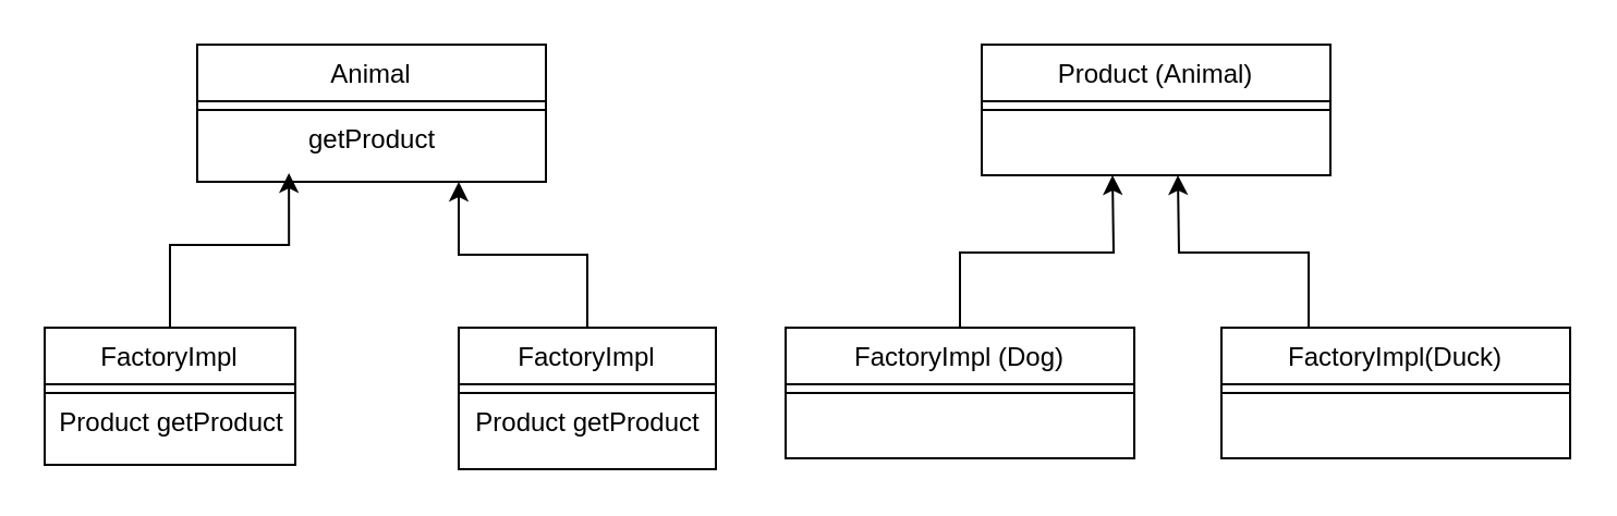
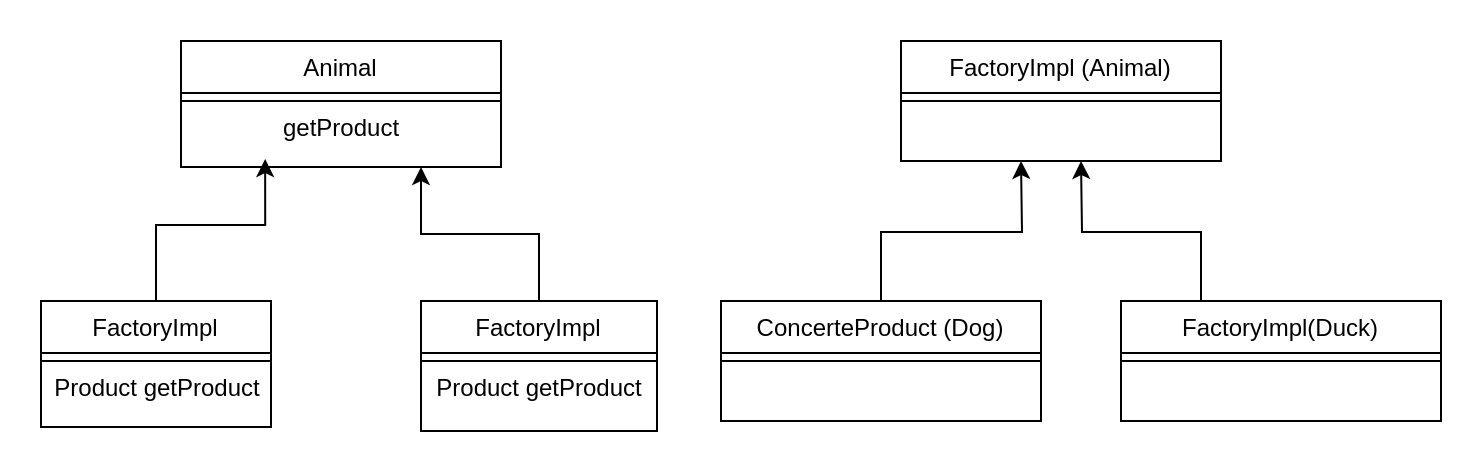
  <mxCell id="0" />
  <mxCell id="1" parent="0" />
- <mxCell id="2" value="Product (Animal)" style="swimlane;fontStyle=0;align=center;verticalAlign=top;childLayout=stackLayout;horizontal=1;startSize=26;horizontalStack=0;resizeParent=1;resizeLast=0;collapsible=1;marginBottom=0;rounded=0;shadow=0;strokeWidth=1;" parent="1" vertex="1"><mxGeometry x="450" y="20" width="160" height="60" as="geometry"><mxRectangle x="130" y="380" width="160" height="26" as="alternateBounds" /></mxGeometry></mxCell>
+ <mxCell id="2" value="FactoryImpl (Animal)" style="swimlane;fontStyle=0;align=center;verticalAlign=top;childLayout=stackLayout;horizontal=1;startSize=26;horizontalStack=0;resizeParent=1;resizeLast=0;collapsible=1;marginBottom=0;rounded=0;shadow=0;strokeWidth=1;" parent="1" vertex="1"><mxGeometry x="450" y="20" width="160" height="60" as="geometry"><mxRectangle x="130" y="380" width="160" height="26" as="alternateBounds" /></mxGeometry></mxCell>
  <mxCell id="3" value="" style="line;html=1;strokeWidth=1;align=left;verticalAlign=middle;spacingTop=-1;spacingLeft=3;spacingRight=3;rotatable=0;labelPosition=right;points=[];portConstraint=eastwest;" parent="2" vertex="1"><mxGeometry y="26" width="160" height="8" as="geometry" /></mxCell>
  <mxCell id="4" style="edgeStyle=orthogonalEdgeStyle;rounded=0;orthogonalLoop=1;jettySize=auto;html=1;" edge="1" parent="1" source="5"><mxGeometry relative="1" as="geometry"><mxPoint x="510" y="80" as="targetPoint" /></mxGeometry></mxCell>
- <mxCell id="5" value="FactoryImpl (Dog)" style="swimlane;fontStyle=0;align=center;verticalAlign=top;childLayout=stackLayout;horizontal=1;startSize=26;horizontalStack=0;resizeParent=1;resizeLast=0;collapsible=1;marginBottom=0;rounded=0;shadow=0;strokeWidth=1;" vertex="1" parent="1"><mxGeometry x="360" y="150" width="160" height="60" as="geometry"><mxRectangle x="130" y="380" width="160" height="26" as="alternateBounds" /></mxGeometry></mxCell>
+ <mxCell id="5" value="ConcerteProduct (Dog)" style="swimlane;fontStyle=0;align=center;verticalAlign=top;childLayout=stackLayout;horizontal=1;startSize=26;horizontalStack=0;resizeParent=1;resizeLast=0;collapsible=1;marginBottom=0;rounded=0;shadow=0;strokeWidth=1;" vertex="1" parent="1"><mxGeometry x="360" y="150" width="160" height="60" as="geometry"><mxRectangle x="130" y="380" width="160" height="26" as="alternateBounds" /></mxGeometry></mxCell>
  <mxCell id="6" value="" style="line;html=1;strokeWidth=1;align=left;verticalAlign=middle;spacingTop=-1;spacingLeft=3;spacingRight=3;rotatable=0;labelPosition=right;points=[];portConstraint=eastwest;" vertex="1" parent="5"><mxGeometry y="26" width="160" height="8" as="geometry" /></mxCell>
  <mxCell id="7" style="edgeStyle=orthogonalEdgeStyle;rounded=0;orthogonalLoop=1;jettySize=auto;html=1;exitX=0.25;exitY=0;exitDx=0;exitDy=0;" edge="1" parent="1" source="8"><mxGeometry relative="1" as="geometry"><mxPoint x="540" y="80" as="targetPoint" /></mxGeometry></mxCell>
  <mxCell id="8" value="FactoryImpl(Duck)" style="swimlane;fontStyle=0;align=center;verticalAlign=top;childLayout=stackLayout;horizontal=1;startSize=26;horizontalStack=0;resizeParent=1;resizeLast=0;collapsible=1;marginBottom=0;rounded=0;shadow=0;strokeWidth=1;" vertex="1" parent="1"><mxGeometry x="560" y="150" width="160" height="60" as="geometry"><mxRectangle x="130" y="380" width="160" height="26" as="alternateBounds" /></mxGeometry></mxCell>
  <mxCell id="9" value="" style="line;html=1;strokeWidth=1;align=left;verticalAlign=middle;spacingTop=-1;spacingLeft=3;spacingRight=3;rotatable=0;labelPosition=right;points=[];portConstraint=eastwest;" vertex="1" parent="8"><mxGeometry y="26" width="160" height="8" as="geometry" /></mxCell>
  <mxCell id="10" value="Animal" style="swimlane;fontStyle=0;align=center;verticalAlign=top;childLayout=stackLayout;horizontal=1;startSize=26;horizontalStack=0;resizeParent=1;resizeLast=0;collapsible=1;marginBottom=0;rounded=0;shadow=0;strokeWidth=1;" vertex="1" parent="1"><mxGeometry x="90" y="20" width="160" height="63" as="geometry"><mxRectangle x="130" y="380" width="160" height="26" as="alternateBounds" /></mxGeometry></mxCell>
  <mxCell id="11" value="" style="line;html=1;strokeWidth=1;align=left;verticalAlign=middle;spacingTop=-1;spacingLeft=3;spacingRight=3;rotatable=0;labelPosition=right;points=[];portConstraint=eastwest;" vertex="1" parent="10"><mxGeometry y="26" width="160" height="8" as="geometry" /></mxCell>
  <mxCell id="12" value="getProduct" style="text;html=1;align=center;verticalAlign=middle;resizable=0;points=[];autosize=1;" vertex="1" parent="10"><mxGeometry y="34" width="160" height="20" as="geometry" /></mxCell>
  <mxCell id="13" style="edgeStyle=orthogonalEdgeStyle;rounded=0;orthogonalLoop=1;jettySize=auto;html=1;entryX=0.263;entryY=1.25;entryDx=0;entryDy=0;entryPerimeter=0;" edge="1" parent="1" source="14" target="12"><mxGeometry relative="1" as="geometry" /></mxCell>
  <mxCell id="14" value="FactoryImpl" style="swimlane;fontStyle=0;align=center;verticalAlign=top;childLayout=stackLayout;horizontal=1;startSize=26;horizontalStack=0;resizeParent=1;resizeLast=0;collapsible=1;marginBottom=0;rounded=0;shadow=0;strokeWidth=1;" vertex="1" parent="1"><mxGeometry x="20" y="150" width="115" height="63" as="geometry"><mxRectangle x="130" y="380" width="160" height="26" as="alternateBounds" /></mxGeometry></mxCell>
  <mxCell id="15" value="" style="line;html=1;strokeWidth=1;align=left;verticalAlign=middle;spacingTop=-1;spacingLeft=3;spacingRight=3;rotatable=0;labelPosition=right;points=[];portConstraint=eastwest;" vertex="1" parent="14"><mxGeometry y="26" width="115" height="8" as="geometry" /></mxCell>
  <mxCell id="16" value="Product getProduct" style="text;html=1;align=center;verticalAlign=middle;resizable=0;points=[];autosize=1;" vertex="1" parent="14"><mxGeometry y="34" width="115" height="20" as="geometry" /></mxCell>
  <mxCell id="17" style="edgeStyle=orthogonalEdgeStyle;rounded=0;orthogonalLoop=1;jettySize=auto;html=1;entryX=0.75;entryY=1;entryDx=0;entryDy=0;" edge="1" parent="1" source="18" target="10"><mxGeometry relative="1" as="geometry" /></mxCell>
  <mxCell id="18" value="FactoryImpl" style="swimlane;fontStyle=0;align=center;verticalAlign=top;childLayout=stackLayout;horizontal=1;startSize=26;horizontalStack=0;resizeParent=1;resizeLast=0;collapsible=1;marginBottom=0;rounded=0;shadow=0;strokeWidth=1;" vertex="1" parent="1"><mxGeometry x="210" y="150" width="118" height="65" as="geometry"><mxRectangle x="130" y="380" width="160" height="26" as="alternateBounds" /></mxGeometry></mxCell>
  <mxCell id="19" value="" style="line;html=1;strokeWidth=1;align=left;verticalAlign=middle;spacingTop=-1;spacingLeft=3;spacingRight=3;rotatable=0;labelPosition=right;points=[];portConstraint=eastwest;" vertex="1" parent="18"><mxGeometry y="26" width="118" height="8" as="geometry" /></mxCell>
  <mxCell id="20" value="Product getProduct" style="text;html=1;align=center;verticalAlign=middle;resizable=0;points=[];autosize=1;" vertex="1" parent="18"><mxGeometry y="34" width="118" height="20" as="geometry" /></mxCell>
